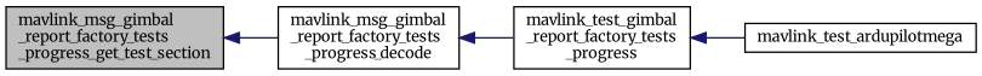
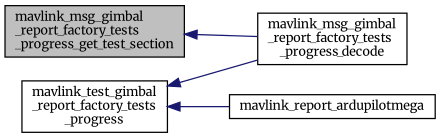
  digraph {
    fontname=Merriweather
    rankdir=LR
    node [color=black fillcolor=white fontname=Merriweather fontsize=10 shape=record style=filled]
    edge [color=midnightblue dir=back fontname=Merriweather fontsize=10 labelfontname=Helvetica labelfontsize=10 style=solid]
    n1 [fillcolor=grey75 fontcolor=black height=0.2 label="mavlink_msg_gimbal\l_report_factory_tests\l_progress_get_test_section" width=0.4]
    n2 [height=0.2 label="mavlink_msg_gimbal\l_report_factory_tests\l_progress_decode" width=0.4]
    n3 [height=0.2 label="mavlink_test_gimbal\l_report_factory_tests\l_progress" width=0.4]
-   n4 [height=0.2 label=mavlink_test_ardupilotmega width=0.4]
+   n4 [height=0.2 label=mavlink_report_ardupilotmega width=0.4]
    n1 -> n2
-   n2 -> n3
+   n3 -> n2
    n3 -> n4
  }
